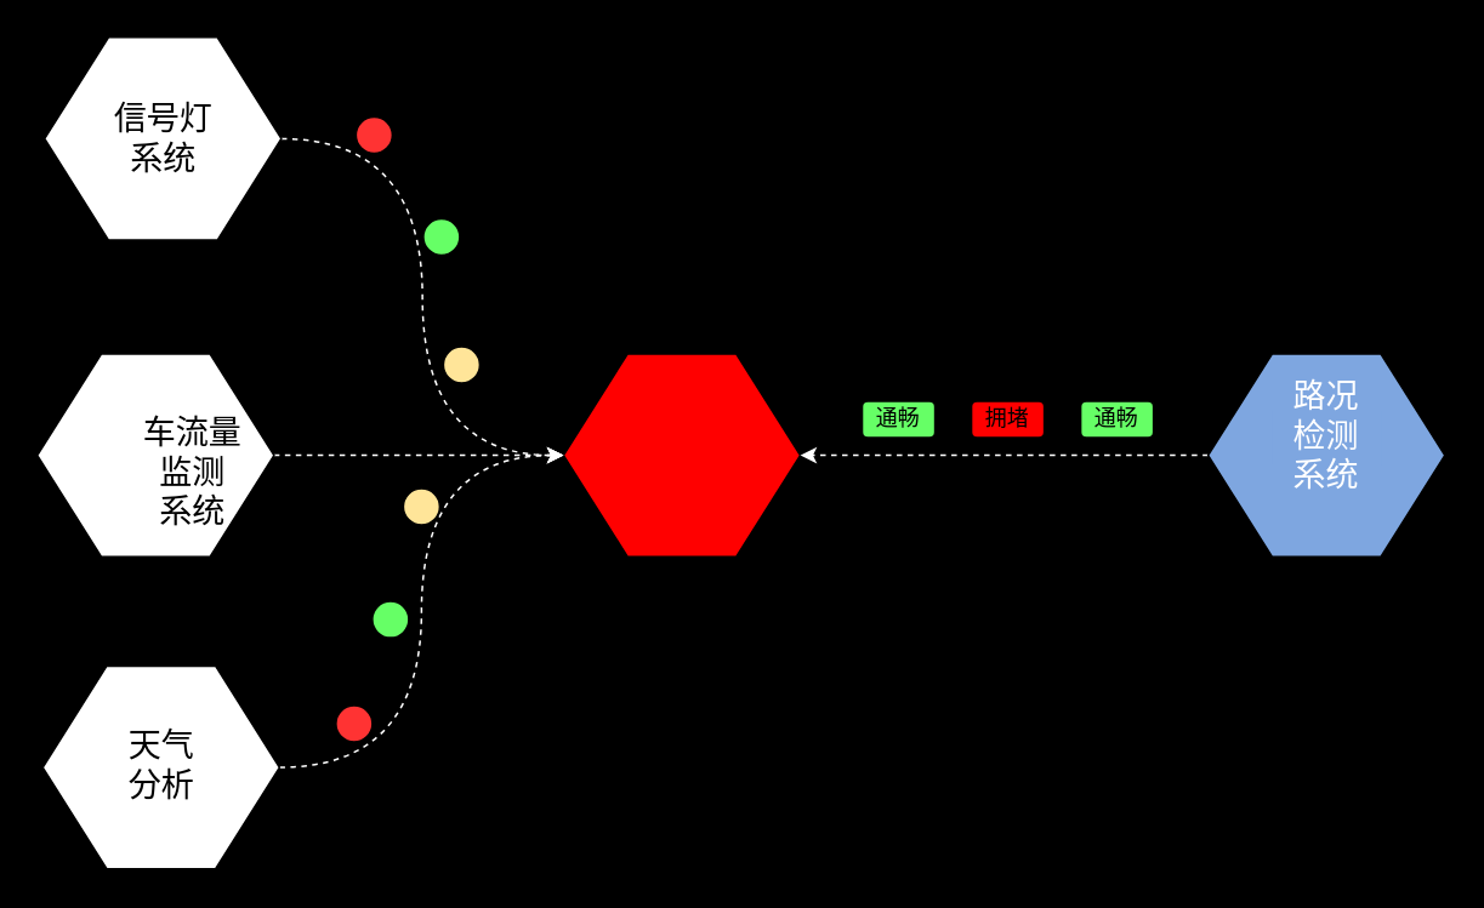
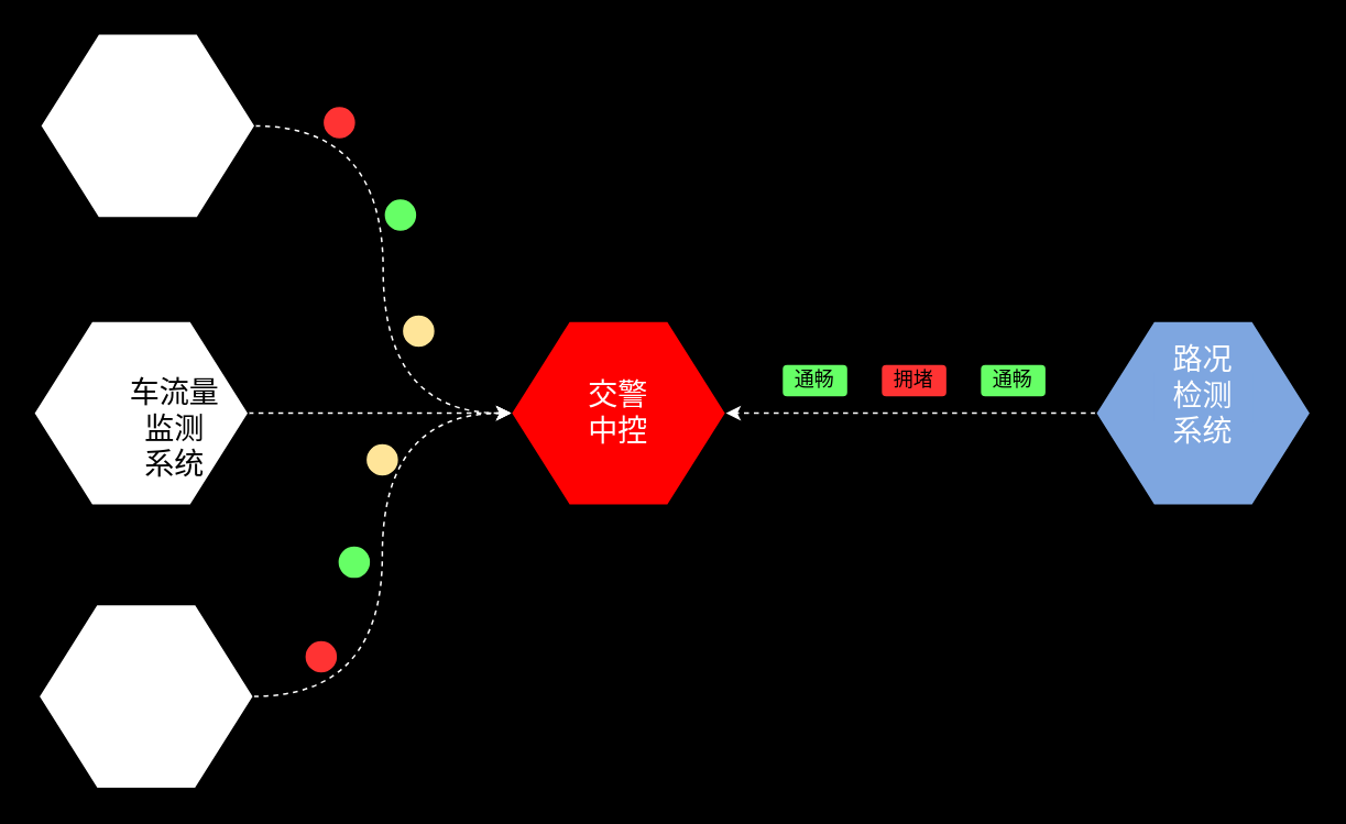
  <mxCell id="0" />
  <mxCell id="1" parent="0" />
  <mxCell id="2" value="" style="verticalLabelPosition=bottom;verticalAlign=top;html=1;shape=hexagon;perimeter=hexagonPerimeter2;arcSize=6;size=0.27;fillColor=#FF0000;" parent="1" vertex="1"><mxGeometry x="309" y="194.02" width="130" height="111.43" as="geometry" /></mxCell>
+ <mxCell id="3" value="&lt;span style=&quot;font-size: 18px;&quot;&gt;&lt;font color=&quot;#ffffff&quot;&gt;交警&lt;br&gt;中控&lt;/font&gt;&lt;/span&gt;" style="text;html=1;align=center;verticalAlign=middle;whiteSpace=wrap;rounded=0;" parent="1" vertex="1"><mxGeometry x="344" y="234.73" width="60" height="30" as="geometry" /></mxCell>
  <mxCell id="4" style="edgeStyle=orthogonalEdgeStyle;rounded=0;orthogonalLoop=1;jettySize=auto;html=1;exitX=1;exitY=0.5;exitDx=0;exitDy=0;entryX=0;entryY=0.5;entryDx=0;entryDy=0;curved=1;dashed=1;strokeColor=#FFFFFF;" edge="1" parent="1" source="5" target="2"><mxGeometry relative="1" as="geometry" /></mxCell>
  <mxCell id="5" value="" style="verticalLabelPosition=bottom;verticalAlign=top;html=1;shape=hexagon;perimeter=hexagonPerimeter2;arcSize=6;size=0.27;fillColor=#FFFFFF;" vertex="1" parent="1"><mxGeometry x="24" y="20" width="130" height="111.43" as="geometry" /></mxCell>
- <mxCell id="6" value="&lt;font style=&quot;font-size: 18px;&quot;&gt;信号灯&lt;br&gt;系统&lt;/font&gt;" style="text;html=1;align=center;verticalAlign=middle;whiteSpace=wrap;rounded=0;" vertex="1" parent="1"><mxGeometry x="51.5" y="60.72" width="75" height="30" as="geometry" /></mxCell>
  <mxCell id="7" style="edgeStyle=orthogonalEdgeStyle;rounded=0;orthogonalLoop=1;jettySize=auto;html=1;exitX=1;exitY=0.5;exitDx=0;exitDy=0;entryX=0;entryY=0.5;entryDx=0;entryDy=0;dashed=1;strokeColor=#FFFFFF;" edge="1" parent="1" source="8" target="2"><mxGeometry relative="1" as="geometry" /></mxCell>
  <mxCell id="8" value="" style="verticalLabelPosition=bottom;verticalAlign=top;html=1;shape=hexagon;perimeter=hexagonPerimeter2;arcSize=6;size=0.27;fillColor=#FFFFFF;" vertex="1" parent="1"><mxGeometry x="20" y="194.02" width="130" height="111.43" as="geometry" /></mxCell>
  <mxCell id="9" value="&lt;span style=&quot;font-size: 18px;&quot;&gt;车流量&lt;br&gt;监测&lt;br&gt;系统&lt;/span&gt;" style="text;html=1;align=center;verticalAlign=middle;whiteSpace=wrap;rounded=0;" vertex="1" parent="1"><mxGeometry x="67.5" y="244.74" width="75" height="30" as="geometry" /></mxCell>
  <mxCell id="10" style="edgeStyle=orthogonalEdgeStyle;rounded=0;orthogonalLoop=1;jettySize=auto;html=1;exitX=1;exitY=0.5;exitDx=0;exitDy=0;entryX=0;entryY=0.5;entryDx=0;entryDy=0;curved=1;dashed=1;strokeColor=#FFFFFF;" edge="1" parent="1" source="11" target="2"><mxGeometry relative="1" as="geometry" /></mxCell>
  <mxCell id="11" value="" style="verticalLabelPosition=bottom;verticalAlign=top;html=1;shape=hexagon;perimeter=hexagonPerimeter2;arcSize=6;size=0.27;fillColor=#FFFFFF;" vertex="1" parent="1"><mxGeometry x="23" y="365.57" width="130" height="111.43" as="geometry" /></mxCell>
- <mxCell id="12" value="&lt;span style=&quot;font-size: 18px;&quot;&gt;天气&lt;br&gt;分析&lt;/span&gt;" style="text;html=1;align=center;verticalAlign=middle;whiteSpace=wrap;rounded=0;" vertex="1" parent="1"><mxGeometry x="50.5" y="406.29" width="75" height="30" as="geometry" /></mxCell>
  <mxCell id="13" style="edgeStyle=orthogonalEdgeStyle;rounded=0;orthogonalLoop=1;jettySize=auto;html=1;exitX=0;exitY=0.5;exitDx=0;exitDy=0;entryX=1;entryY=0.5;entryDx=0;entryDy=0;dashed=1;strokeColor=#FFFFFF;" edge="1" parent="1" source="14" target="2"><mxGeometry relative="1" as="geometry" /></mxCell>
  <mxCell id="14" value="" style="verticalLabelPosition=bottom;verticalAlign=top;html=1;shape=hexagon;perimeter=hexagonPerimeter2;arcSize=6;size=0.27;fillColor=#7EA6E0;" vertex="1" parent="1"><mxGeometry x="663" y="194.02" width="130" height="111.43" as="geometry" /></mxCell>
  <mxCell id="15" value="&lt;font color=&quot;#ffffff&quot;&gt;&lt;span style=&quot;font-size: 18px;&quot;&gt;路况&lt;br&gt;检测&lt;br&gt;系统&lt;/span&gt;&lt;/font&gt;" style="text;html=1;align=center;verticalAlign=middle;whiteSpace=wrap;rounded=0;fillColor=#7EA6E0;" vertex="1" parent="1"><mxGeometry x="698" y="224.73" width="60" height="30" as="geometry" /></mxCell>
  <mxCell id="16" value="通畅" style="rounded=1;whiteSpace=wrap;html=1;fillColor=#66FF66;" vertex="1" parent="1"><mxGeometry x="473" y="220" width="40" height="20" as="geometry" /></mxCell>
- <mxCell id="17" value="拥堵" style="rounded=1;whiteSpace=wrap;html=1;fillColor=#ff0000;" vertex="1" parent="1"><mxGeometry x="533" y="220" width="40" height="20" as="geometry" /></mxCell>
+ <mxCell id="17" value="拥堵" style="rounded=1;whiteSpace=wrap;html=1;fillColor=#FF3333;" vertex="1" parent="1"><mxGeometry x="533" y="220" width="40" height="20" as="geometry" /></mxCell>
  <mxCell id="18" value="通畅" style="rounded=1;whiteSpace=wrap;html=1;fillColor=#66FF66;" vertex="1" parent="1"><mxGeometry x="593" y="220" width="40" height="20" as="geometry" /></mxCell>
  <mxCell id="19" value="" style="ellipse;whiteSpace=wrap;html=1;aspect=fixed;fillColor=#FF3333;" vertex="1" parent="1"><mxGeometry x="195" y="63.72" width="20" height="20" as="geometry" /></mxCell>
  <mxCell id="20" value="" style="ellipse;whiteSpace=wrap;html=1;aspect=fixed;fillColor=#66FF66;" vertex="1" parent="1"><mxGeometry x="232" y="119.72" width="20" height="20" as="geometry" /></mxCell>
  <mxCell id="21" value="" style="ellipse;whiteSpace=wrap;html=1;aspect=fixed;fillColor=#FFE599;" vertex="1" parent="1"><mxGeometry x="243" y="190" width="20" height="20" as="geometry" /></mxCell>
  <mxCell id="22" value="" style="ellipse;whiteSpace=wrap;html=1;aspect=fixed;fillColor=#FF3333;" vertex="1" parent="1"><mxGeometry x="184" y="387.29" width="20" height="20" as="geometry" /></mxCell>
  <mxCell id="23" value="" style="ellipse;whiteSpace=wrap;html=1;aspect=fixed;fillColor=#66FF66;" vertex="1" parent="1"><mxGeometry x="204" y="330" width="20" height="20" as="geometry" /></mxCell>
  <mxCell id="24" value="" style="ellipse;whiteSpace=wrap;html=1;aspect=fixed;fillColor=#FFE599;" vertex="1" parent="1"><mxGeometry x="221" y="268" width="20" height="20" as="geometry" /></mxCell>
